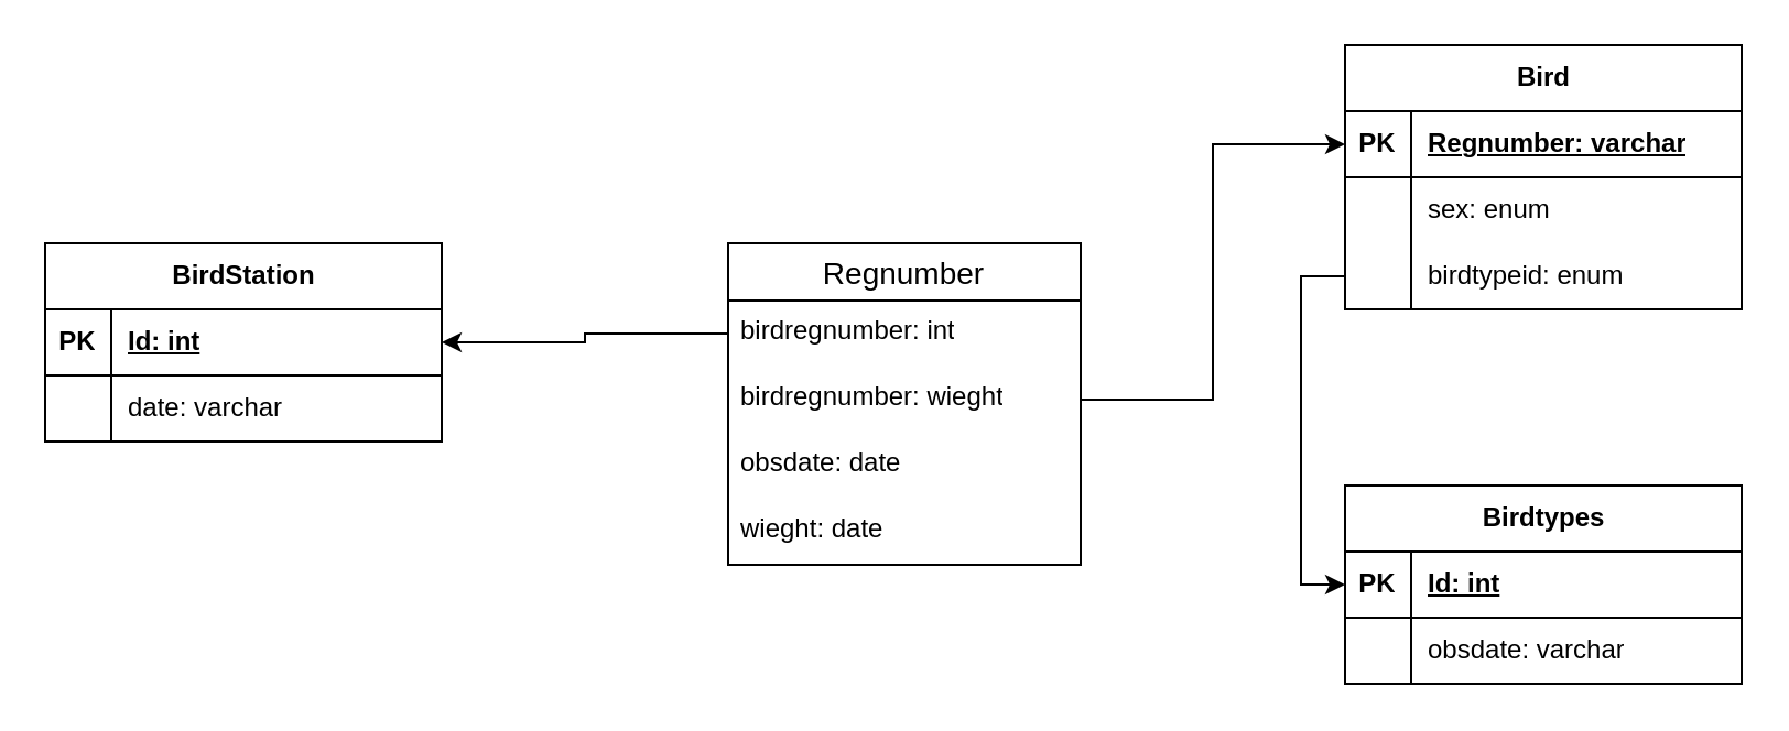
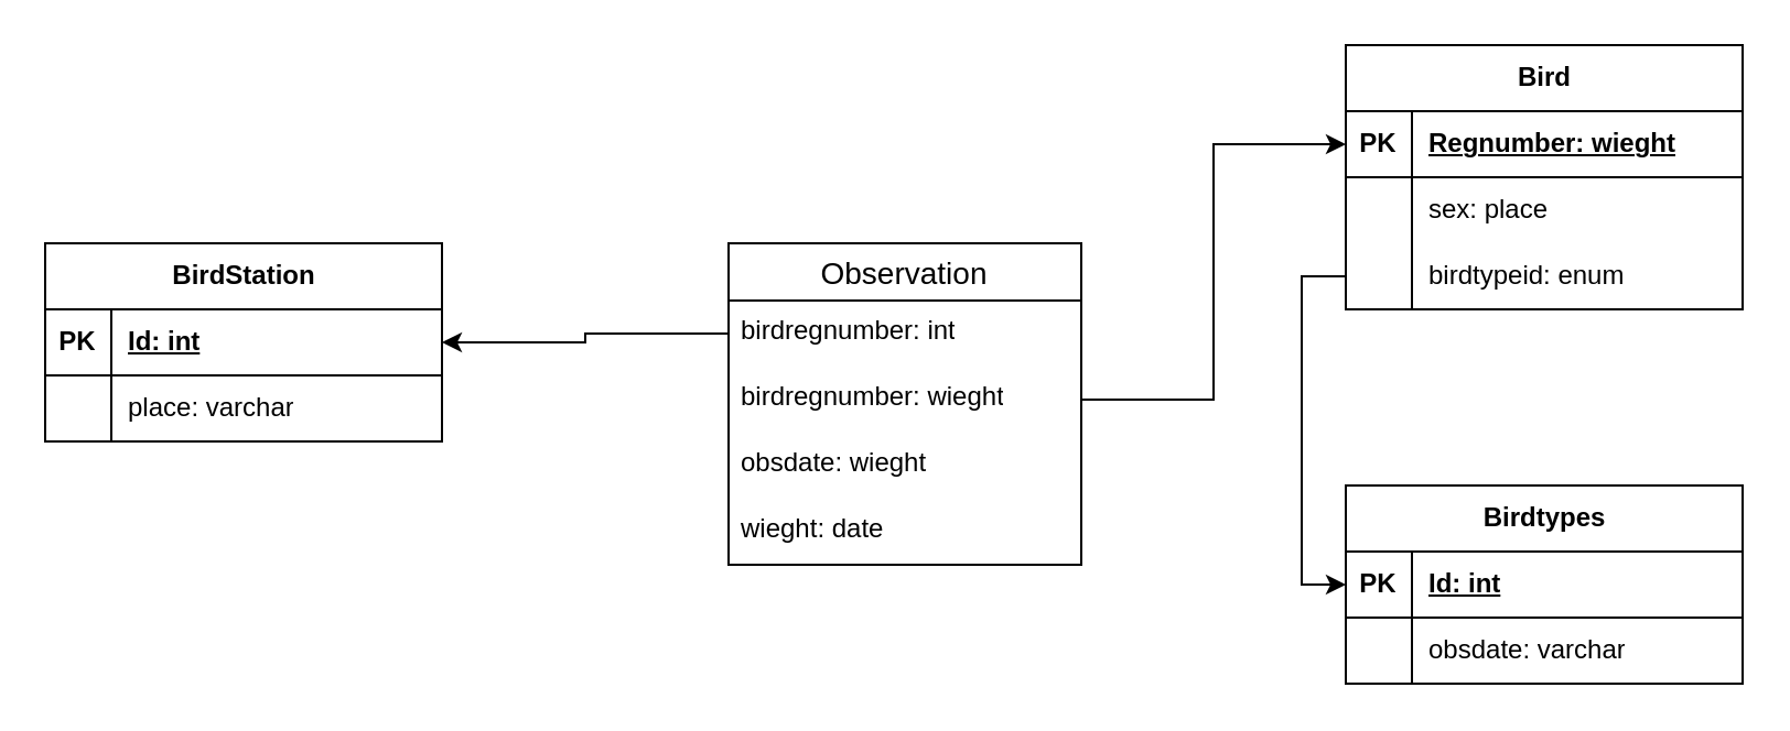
  <mxCell id="0" />
  <mxCell id="1" parent="0" />
  <mxCell id="2" value="BirdStation" style="shape=table;startSize=30;container=1;collapsible=1;childLayout=tableLayout;fixedRows=1;rowLines=0;fontStyle=1;align=center;resizeLast=1;html=1;" vertex="1" parent="1"><mxGeometry x="20" y="110" width="180" height="90" as="geometry" /></mxCell>
  <mxCell id="3" value="" style="shape=tableRow;horizontal=0;startSize=0;swimlaneHead=0;swimlaneBody=0;fillColor=none;collapsible=0;dropTarget=0;points=[[0,0.5],[1,0.5]];portConstraint=eastwest;top=0;left=0;right=0;bottom=1;" vertex="1" parent="2"><mxGeometry y="30" width="180" height="30" as="geometry" /></mxCell>
  <mxCell id="4" value="PK" style="shape=partialRectangle;connectable=0;fillColor=none;top=0;left=0;bottom=0;right=0;fontStyle=1;overflow=hidden;whiteSpace=wrap;html=1;" vertex="1" parent="3"><mxGeometry width="30" height="30" as="geometry"><mxRectangle width="30" height="30" as="alternateBounds" /></mxGeometry></mxCell>
  <mxCell id="5" value="Id: int" style="shape=partialRectangle;connectable=0;fillColor=none;top=0;left=0;bottom=0;right=0;align=left;spacingLeft=6;fontStyle=5;overflow=hidden;whiteSpace=wrap;html=1;" vertex="1" parent="3"><mxGeometry x="30" width="150" height="30" as="geometry"><mxRectangle width="150" height="30" as="alternateBounds" /></mxGeometry></mxCell>
  <mxCell id="6" value="" style="shape=tableRow;horizontal=0;startSize=0;swimlaneHead=0;swimlaneBody=0;fillColor=none;collapsible=0;dropTarget=0;points=[[0,0.5],[1,0.5]];portConstraint=eastwest;top=0;left=0;right=0;bottom=0;" vertex="1" parent="2"><mxGeometry y="60" width="180" height="30" as="geometry" /></mxCell>
  <mxCell id="7" value="" style="shape=partialRectangle;connectable=0;fillColor=none;top=0;left=0;bottom=0;right=0;editable=1;overflow=hidden;whiteSpace=wrap;html=1;" vertex="1" parent="6"><mxGeometry width="30" height="30" as="geometry"><mxRectangle width="30" height="30" as="alternateBounds" /></mxGeometry></mxCell>
- <mxCell id="8" value="date: varchar" style="shape=partialRectangle;connectable=0;fillColor=none;top=0;left=0;bottom=0;right=0;align=left;spacingLeft=6;overflow=hidden;whiteSpace=wrap;html=1;" vertex="1" parent="6"><mxGeometry x="30" width="150" height="30" as="geometry"><mxRectangle width="150" height="30" as="alternateBounds" /></mxGeometry></mxCell>
+ <mxCell id="8" value="place: varchar" style="shape=partialRectangle;connectable=0;fillColor=none;top=0;left=0;bottom=0;right=0;align=left;spacingLeft=6;overflow=hidden;whiteSpace=wrap;html=1;" vertex="1" parent="6"><mxGeometry x="30" width="150" height="30" as="geometry"><mxRectangle width="150" height="30" as="alternateBounds" /></mxGeometry></mxCell>
  <mxCell id="9" value="Bird" style="shape=table;startSize=30;container=1;collapsible=1;childLayout=tableLayout;fixedRows=1;rowLines=0;fontStyle=1;align=center;resizeLast=1;html=1;" vertex="1" parent="1"><mxGeometry x="610" y="20" width="180" height="120" as="geometry" /></mxCell>
  <mxCell id="10" value="" style="shape=tableRow;horizontal=0;startSize=0;swimlaneHead=0;swimlaneBody=0;fillColor=none;collapsible=0;dropTarget=0;points=[[0,0.5],[1,0.5]];portConstraint=eastwest;top=0;left=0;right=0;bottom=1;" vertex="1" parent="9"><mxGeometry y="30" width="180" height="30" as="geometry" /></mxCell>
  <mxCell id="11" value="PK" style="shape=partialRectangle;connectable=0;fillColor=none;top=0;left=0;bottom=0;right=0;fontStyle=1;overflow=hidden;whiteSpace=wrap;html=1;" vertex="1" parent="10"><mxGeometry width="30" height="30" as="geometry"><mxRectangle width="30" height="30" as="alternateBounds" /></mxGeometry></mxCell>
- <mxCell id="12" value="Regnumber: varchar" style="shape=partialRectangle;connectable=0;fillColor=none;top=0;left=0;bottom=0;right=0;align=left;spacingLeft=6;fontStyle=5;overflow=hidden;whiteSpace=wrap;html=1;" vertex="1" parent="10"><mxGeometry x="30" width="150" height="30" as="geometry"><mxRectangle width="150" height="30" as="alternateBounds" /></mxGeometry></mxCell>
+ <mxCell id="12" value="Regnumber: wieght" style="shape=partialRectangle;connectable=0;fillColor=none;top=0;left=0;bottom=0;right=0;align=left;spacingLeft=6;fontStyle=5;overflow=hidden;whiteSpace=wrap;html=1;" vertex="1" parent="10"><mxGeometry x="30" width="150" height="30" as="geometry"><mxRectangle width="150" height="30" as="alternateBounds" /></mxGeometry></mxCell>
  <mxCell id="13" value="" style="shape=tableRow;horizontal=0;startSize=0;swimlaneHead=0;swimlaneBody=0;fillColor=none;collapsible=0;dropTarget=0;points=[[0,0.5],[1,0.5]];portConstraint=eastwest;top=0;left=0;right=0;bottom=0;" vertex="1" parent="9"><mxGeometry y="60" width="180" height="30" as="geometry" /></mxCell>
  <mxCell id="14" value="" style="shape=partialRectangle;connectable=0;fillColor=none;top=0;left=0;bottom=0;right=0;editable=1;overflow=hidden;whiteSpace=wrap;html=1;" vertex="1" parent="13"><mxGeometry width="30" height="30" as="geometry"><mxRectangle width="30" height="30" as="alternateBounds" /></mxGeometry></mxCell>
- <mxCell id="15" value="sex: enum" style="shape=partialRectangle;connectable=0;fillColor=none;top=0;left=0;bottom=0;right=0;align=left;spacingLeft=6;overflow=hidden;whiteSpace=wrap;html=1;" vertex="1" parent="13"><mxGeometry x="30" width="150" height="30" as="geometry"><mxRectangle width="150" height="30" as="alternateBounds" /></mxGeometry></mxCell>
+ <mxCell id="15" value="sex: place" style="shape=partialRectangle;connectable=0;fillColor=none;top=0;left=0;bottom=0;right=0;align=left;spacingLeft=6;overflow=hidden;whiteSpace=wrap;html=1;" vertex="1" parent="13"><mxGeometry x="30" width="150" height="30" as="geometry"><mxRectangle width="150" height="30" as="alternateBounds" /></mxGeometry></mxCell>
  <mxCell id="16" value="" style="shape=tableRow;horizontal=0;startSize=0;swimlaneHead=0;swimlaneBody=0;fillColor=none;collapsible=0;dropTarget=0;points=[[0,0.5],[1,0.5]];portConstraint=eastwest;top=0;left=0;right=0;bottom=0;" vertex="1" parent="9"><mxGeometry y="90" width="180" height="30" as="geometry" /></mxCell>
  <mxCell id="17" value="" style="shape=partialRectangle;connectable=0;fillColor=none;top=0;left=0;bottom=0;right=0;editable=1;overflow=hidden;whiteSpace=wrap;html=1;" vertex="1" parent="16"><mxGeometry width="30" height="30" as="geometry"><mxRectangle width="30" height="30" as="alternateBounds" /></mxGeometry></mxCell>
  <mxCell id="18" value="birdtypeid: enum" style="shape=partialRectangle;connectable=0;fillColor=none;top=0;left=0;bottom=0;right=0;align=left;spacingLeft=6;overflow=hidden;whiteSpace=wrap;html=1;" vertex="1" parent="16"><mxGeometry x="30" width="150" height="30" as="geometry"><mxRectangle width="150" height="30" as="alternateBounds" /></mxGeometry></mxCell>
  <mxCell id="19" value="Birdtypes" style="shape=table;startSize=30;container=1;collapsible=1;childLayout=tableLayout;fixedRows=1;rowLines=0;fontStyle=1;align=center;resizeLast=1;html=1;" vertex="1" parent="1"><mxGeometry x="610" y="220" width="180" height="90" as="geometry" /></mxCell>
  <mxCell id="20" value="" style="shape=tableRow;horizontal=0;startSize=0;swimlaneHead=0;swimlaneBody=0;fillColor=none;collapsible=0;dropTarget=0;points=[[0,0.5],[1,0.5]];portConstraint=eastwest;top=0;left=0;right=0;bottom=1;" vertex="1" parent="19"><mxGeometry y="30" width="180" height="30" as="geometry" /></mxCell>
  <mxCell id="21" value="PK" style="shape=partialRectangle;connectable=0;fillColor=none;top=0;left=0;bottom=0;right=0;fontStyle=1;overflow=hidden;whiteSpace=wrap;html=1;" vertex="1" parent="20"><mxGeometry width="30" height="30" as="geometry"><mxRectangle width="30" height="30" as="alternateBounds" /></mxGeometry></mxCell>
  <mxCell id="22" value="Id: int" style="shape=partialRectangle;connectable=0;fillColor=none;top=0;left=0;bottom=0;right=0;align=left;spacingLeft=6;fontStyle=5;overflow=hidden;whiteSpace=wrap;html=1;" vertex="1" parent="20"><mxGeometry x="30" width="150" height="30" as="geometry"><mxRectangle width="150" height="30" as="alternateBounds" /></mxGeometry></mxCell>
  <mxCell id="23" value="" style="shape=tableRow;horizontal=0;startSize=0;swimlaneHead=0;swimlaneBody=0;fillColor=none;collapsible=0;dropTarget=0;points=[[0,0.5],[1,0.5]];portConstraint=eastwest;top=0;left=0;right=0;bottom=0;" vertex="1" parent="19"><mxGeometry y="60" width="180" height="30" as="geometry" /></mxCell>
  <mxCell id="24" value="" style="shape=partialRectangle;connectable=0;fillColor=none;top=0;left=0;bottom=0;right=0;editable=1;overflow=hidden;whiteSpace=wrap;html=1;" vertex="1" parent="23"><mxGeometry width="30" height="30" as="geometry"><mxRectangle width="30" height="30" as="alternateBounds" /></mxGeometry></mxCell>
  <mxCell id="25" value="obsdate: varchar" style="shape=partialRectangle;connectable=0;fillColor=none;top=0;left=0;bottom=0;right=0;align=left;spacingLeft=6;overflow=hidden;whiteSpace=wrap;html=1;" vertex="1" parent="23"><mxGeometry x="30" width="150" height="30" as="geometry"><mxRectangle width="150" height="30" as="alternateBounds" /></mxGeometry></mxCell>
- <mxCell id="26" value="Regnumber" style="swimlane;fontStyle=0;childLayout=stackLayout;horizontal=1;startSize=26;horizontalStack=0;resizeParent=1;resizeParentMax=0;resizeLast=0;collapsible=1;marginBottom=0;align=center;fontSize=14;" vertex="1" parent="1"><mxGeometry x="330" y="110" width="160" height="146" as="geometry" /></mxCell>
+ <mxCell id="26" value="Observation" style="swimlane;fontStyle=0;childLayout=stackLayout;horizontal=1;startSize=26;horizontalStack=0;resizeParent=1;resizeParentMax=0;resizeLast=0;collapsible=1;marginBottom=0;align=center;fontSize=14;" vertex="1" parent="1"><mxGeometry x="330" y="110" width="160" height="146" as="geometry" /></mxCell>
  <mxCell id="27" value="birdregnumber: int" style="text;strokeColor=none;fillColor=none;spacingLeft=4;spacingRight=4;overflow=hidden;rotatable=0;points=[[0,0.5],[1,0.5]];portConstraint=eastwest;fontSize=12;whiteSpace=wrap;html=1;" vertex="1" parent="26"><mxGeometry y="26" width="160" height="30" as="geometry" /></mxCell>
  <mxCell id="28" value="birdregnumber: wieght" style="text;strokeColor=none;fillColor=none;spacingLeft=4;spacingRight=4;overflow=hidden;rotatable=0;points=[[0,0.5],[1,0.5]];portConstraint=eastwest;fontSize=12;whiteSpace=wrap;html=1;" vertex="1" parent="26"><mxGeometry y="56" width="160" height="30" as="geometry" /></mxCell>
- <mxCell id="29" value="obsdate: date" style="text;strokeColor=none;fillColor=none;spacingLeft=4;spacingRight=4;overflow=hidden;rotatable=0;points=[[0,0.5],[1,0.5]];portConstraint=eastwest;fontSize=12;whiteSpace=wrap;html=1;" vertex="1" parent="26"><mxGeometry y="86" width="160" height="30" as="geometry" /></mxCell>
+ <mxCell id="29" value="obsdate: wieght" style="text;strokeColor=none;fillColor=none;spacingLeft=4;spacingRight=4;overflow=hidden;rotatable=0;points=[[0,0.5],[1,0.5]];portConstraint=eastwest;fontSize=12;whiteSpace=wrap;html=1;" vertex="1" parent="26"><mxGeometry y="86" width="160" height="30" as="geometry" /></mxCell>
  <mxCell id="30" value="wieght: date" style="text;strokeColor=none;fillColor=none;spacingLeft=4;spacingRight=4;overflow=hidden;rotatable=0;points=[[0,0.5],[1,0.5]];portConstraint=eastwest;fontSize=12;whiteSpace=wrap;html=1;" vertex="1" parent="26"><mxGeometry y="116" width="160" height="30" as="geometry" /></mxCell>
  <mxCell id="31" style="edgeStyle=orthogonalEdgeStyle;rounded=0;orthogonalLoop=1;jettySize=auto;html=1;exitX=1;exitY=0.5;exitDx=0;exitDy=0;entryX=0;entryY=0.5;entryDx=0;entryDy=0;" edge="1" parent="1" source="28" target="10"><mxGeometry relative="1" as="geometry" /></mxCell>
  <mxCell id="32" style="edgeStyle=orthogonalEdgeStyle;rounded=0;orthogonalLoop=1;jettySize=auto;html=1;exitX=0;exitY=0.5;exitDx=0;exitDy=0;entryX=1;entryY=0.5;entryDx=0;entryDy=0;" edge="1" parent="1" source="27" target="3"><mxGeometry relative="1" as="geometry" /></mxCell>
  <mxCell id="33" style="edgeStyle=orthogonalEdgeStyle;rounded=0;orthogonalLoop=1;jettySize=auto;html=1;exitX=0;exitY=0.5;exitDx=0;exitDy=0;entryX=0;entryY=0.5;entryDx=0;entryDy=0;" edge="1" parent="1" source="16" target="20"><mxGeometry relative="1" as="geometry" /></mxCell>
